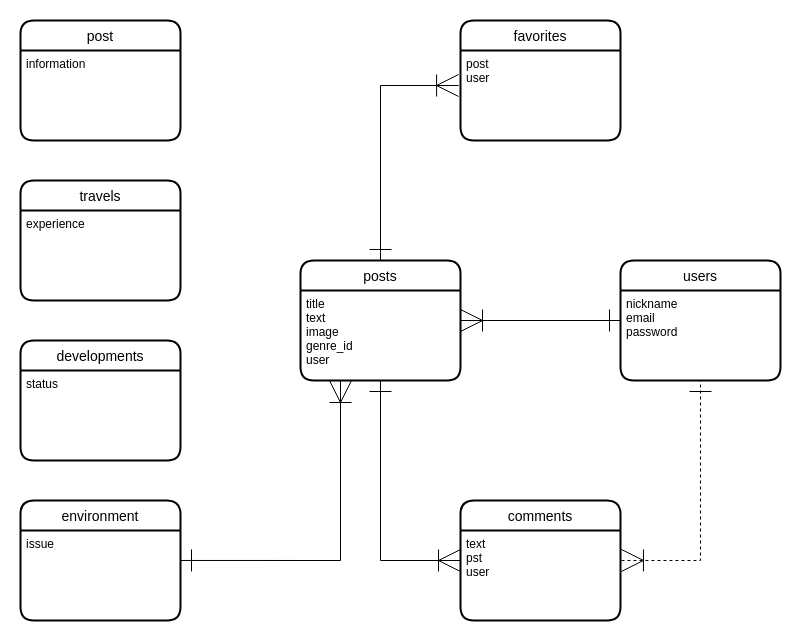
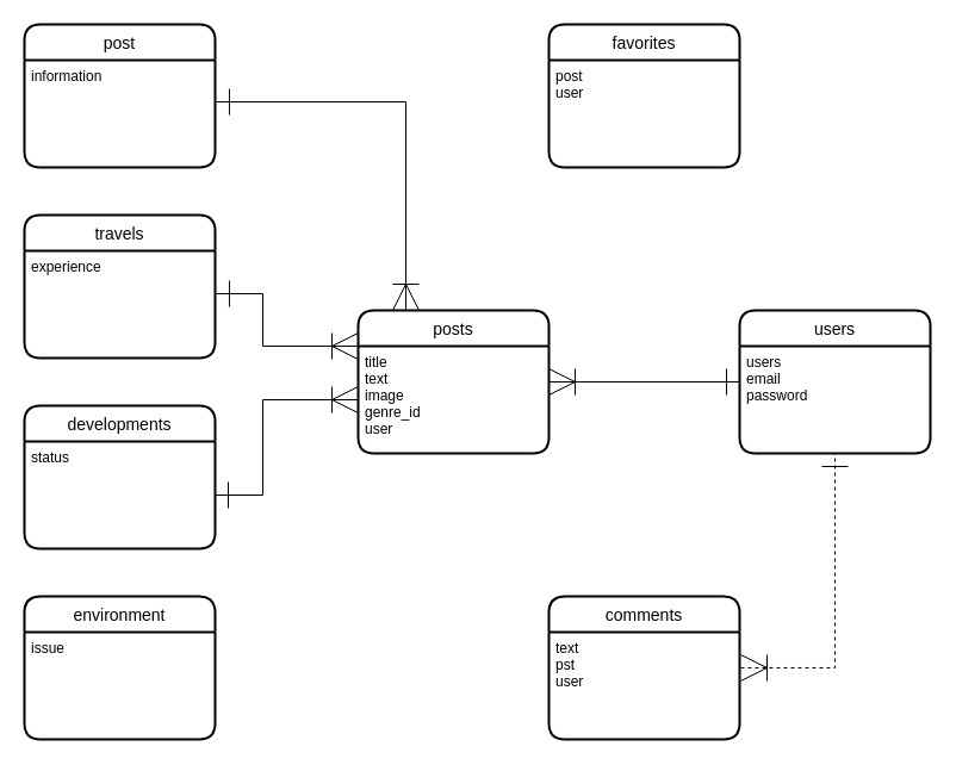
  <mxCell id="0" />
  <mxCell id="1" parent="0" />
  <mxCell id="2" value="users" style="swimlane;childLayout=stackLayout;horizontal=1;startSize=30;horizontalStack=0;rounded=1;fontSize=14;fontStyle=0;strokeWidth=2;resizeParent=0;resizeLast=1;shadow=0;dashed=0;align=center;" parent="1" vertex="1"><mxGeometry x="620" y="260" width="160" height="120" as="geometry" /></mxCell>
- <mxCell id="3" value="nickname&#10;email&#10;password" style="align=left;strokeColor=none;fillColor=none;spacingLeft=4;fontSize=12;verticalAlign=top;resizable=0;rotatable=0;part=1;" parent="2" vertex="1"><mxGeometry y="30" width="160" height="90" as="geometry" /></mxCell>
+ <mxCell id="3" value="users&#10;email&#10;password" style="align=left;strokeColor=none;fillColor=none;spacingLeft=4;fontSize=12;verticalAlign=top;resizable=0;rotatable=0;part=1;" parent="2" vertex="1"><mxGeometry y="30" width="160" height="90" as="geometry" /></mxCell>
  <mxCell id="4" value="posts" style="swimlane;childLayout=stackLayout;horizontal=1;startSize=30;horizontalStack=0;rounded=1;fontSize=14;fontStyle=0;strokeWidth=2;resizeParent=0;resizeLast=1;shadow=0;dashed=0;align=center;" parent="1" vertex="1"><mxGeometry x="300" y="260" width="160" height="120" as="geometry" /></mxCell>
  <mxCell id="5" value="title&#10;text&#10;image&#10;genre_id&#10;user" style="align=left;strokeColor=none;fillColor=none;spacingLeft=4;fontSize=12;verticalAlign=top;resizable=0;rotatable=0;part=1;" parent="4" vertex="1"><mxGeometry y="30" width="160" height="90" as="geometry" /></mxCell>
  <mxCell id="6" value="favorites" style="swimlane;childLayout=stackLayout;horizontal=1;startSize=30;horizontalStack=0;rounded=1;fontSize=14;fontStyle=0;strokeWidth=2;resizeParent=0;resizeLast=1;shadow=0;dashed=0;align=center;" parent="1" vertex="1"><mxGeometry x="460" y="20" width="160" height="120" as="geometry" /></mxCell>
  <mxCell id="7" value="post&#10;user" style="align=left;strokeColor=none;fillColor=none;spacingLeft=4;fontSize=12;verticalAlign=top;resizable=0;rotatable=0;part=1;" parent="6" vertex="1"><mxGeometry y="30" width="160" height="90" as="geometry" /></mxCell>
  <mxCell id="8" value="comments" style="swimlane;childLayout=stackLayout;horizontal=1;startSize=30;horizontalStack=0;rounded=1;fontSize=14;fontStyle=0;strokeWidth=2;resizeParent=0;resizeLast=1;shadow=0;dashed=0;align=center;" parent="1" vertex="1"><mxGeometry x="460" y="500" width="160" height="120" as="geometry" /></mxCell>
  <mxCell id="9" value="text&#10;pst&#10;user" style="align=left;strokeColor=none;fillColor=none;spacingLeft=4;fontSize=12;verticalAlign=top;resizable=0;rotatable=0;part=1;" parent="8" vertex="1"><mxGeometry y="30" width="160" height="90" as="geometry" /></mxCell>
  <mxCell id="10" value="post" style="swimlane;childLayout=stackLayout;horizontal=1;startSize=30;horizontalStack=0;rounded=1;fontSize=14;fontStyle=0;strokeWidth=2;resizeParent=0;resizeLast=1;shadow=0;dashed=0;align=center;" parent="1" vertex="1"><mxGeometry x="20" y="20" width="160" height="120" as="geometry" /></mxCell>
  <mxCell id="11" value="information" style="align=left;strokeColor=none;fillColor=none;spacingLeft=4;fontSize=12;verticalAlign=top;resizable=0;rotatable=0;part=1;" parent="10" vertex="1"><mxGeometry y="30" width="160" height="90" as="geometry" /></mxCell>
  <mxCell id="12" value="travels" style="swimlane;childLayout=stackLayout;horizontal=1;startSize=30;horizontalStack=0;rounded=1;fontSize=14;fontStyle=0;strokeWidth=2;resizeParent=0;resizeLast=1;shadow=0;dashed=0;align=center;" parent="1" vertex="1"><mxGeometry x="20" y="180" width="160" height="120" as="geometry" /></mxCell>
  <mxCell id="13" value="experience" style="align=left;strokeColor=none;fillColor=none;spacingLeft=4;fontSize=12;verticalAlign=top;resizable=0;rotatable=0;part=1;" parent="12" vertex="1"><mxGeometry y="30" width="160" height="90" as="geometry" /></mxCell>
  <mxCell id="14" value="environment" style="swimlane;childLayout=stackLayout;horizontal=1;startSize=30;horizontalStack=0;rounded=1;fontSize=14;fontStyle=0;strokeWidth=2;resizeParent=0;resizeLast=1;shadow=0;dashed=0;align=center;" parent="1" vertex="1"><mxGeometry x="20" y="500" width="160" height="120" as="geometry" /></mxCell>
  <mxCell id="15" value="issue" style="align=left;strokeColor=none;fillColor=none;spacingLeft=4;fontSize=12;verticalAlign=top;resizable=0;rotatable=0;part=1;" parent="14" vertex="1"><mxGeometry y="30" width="160" height="90" as="geometry" /></mxCell>
  <mxCell id="16" value="developments" style="swimlane;childLayout=stackLayout;horizontal=1;startSize=30;horizontalStack=0;rounded=1;fontSize=14;fontStyle=0;strokeWidth=2;resizeParent=0;resizeLast=1;shadow=0;dashed=0;align=center;" parent="1" vertex="1"><mxGeometry x="20" y="340" width="160" height="120" as="geometry" /></mxCell>
  <mxCell id="17" value="status" style="align=left;strokeColor=none;fillColor=none;spacingLeft=4;fontSize=12;verticalAlign=top;resizable=0;rotatable=0;part=1;" parent="16" vertex="1"><mxGeometry y="30" width="160" height="90" as="geometry" /></mxCell>
  <mxCell id="18" value="" style="endArrow=ERone;html=1;rounded=0;entryX=0;entryY=0.5;entryDx=0;entryDy=0;startArrow=ERoneToMany;startFill=0;endSize=20;targetPerimeterSpacing=0;sourcePerimeterSpacing=0;strokeWidth=1;jumpSize=6;endFill=0;startSize=20;" edge="1" parent="1" target="2"><mxGeometry relative="1" as="geometry"><mxPoint x="460" y="320" as="sourcePoint" /><mxPoint x="470" y="320" as="targetPoint" /></mxGeometry></mxCell>
- <mxCell id="19" value="" style="endArrow=ERone;html=1;rounded=0;entryX=0.5;entryY=0;entryDx=0;entryDy=0;startArrow=ERoneToMany;startFill=0;endSize=20;targetPerimeterSpacing=0;sourcePerimeterSpacing=0;strokeWidth=1;jumpSize=6;endFill=0;startSize=20;exitX=-0.012;exitY=0.389;exitDx=0;exitDy=0;exitPerimeter=0;" edge="1" parent="1" source="7" target="4"><mxGeometry relative="1" as="geometry"><mxPoint x="580" y="140" as="sourcePoint" /><mxPoint x="670" y="270" as="targetPoint" /><Array as="points"><mxPoint x="380" y="85" /></Array></mxGeometry></mxCell>
  <mxCell id="20" value="" style="endArrow=ERone;html=1;rounded=0;entryX=0.5;entryY=1;entryDx=0;entryDy=0;startArrow=ERoneToMany;startFill=0;endSize=20;targetPerimeterSpacing=0;sourcePerimeterSpacing=0;strokeWidth=1;jumpSize=6;endFill=0;startSize=20;exitX=1.006;exitY=0.333;exitDx=0;exitDy=0;exitPerimeter=0;dashed=1;" edge="1" parent="1" source="9" target="3"><mxGeometry relative="1" as="geometry"><mxPoint x="470" y="330" as="sourcePoint" /><mxPoint x="630" y="330" as="targetPoint" /><Array as="points"><mxPoint x="700" y="560" /></Array></mxGeometry></mxCell>
- <mxCell id="21" value="" style="endArrow=ERone;html=1;rounded=0;entryX=0.5;entryY=1;entryDx=0;entryDy=0;startArrow=ERoneToMany;startFill=0;endSize=20;targetPerimeterSpacing=0;sourcePerimeterSpacing=0;strokeWidth=1;jumpSize=6;endFill=0;startSize=20;exitX=0;exitY=0.5;exitDx=0;exitDy=0;" edge="1" parent="1" source="8" target="5"><mxGeometry relative="1" as="geometry"><mxPoint x="630" y="577.98" as="sourcePoint" /><mxPoint x="710" y="390" as="targetPoint" /><Array as="points"><mxPoint x="380" y="560" /></Array></mxGeometry></mxCell>
- <mxCell id="25" value="" style="endArrow=ERone;html=1;rounded=0;entryX=1;entryY=0.333;entryDx=0;entryDy=0;startArrow=ERoneToMany;startFill=0;endSize=20;targetPerimeterSpacing=0;sourcePerimeterSpacing=0;strokeWidth=1;jumpSize=6;endFill=0;startSize=20;exitX=0.25;exitY=1;exitDx=0;exitDy=0;entryPerimeter=0;" edge="1" parent="1" source="5" target="15"><mxGeometry relative="1" as="geometry"><mxPoint x="310" y="345" as="sourcePoint" /><mxPoint x="190" y="425" as="targetPoint" /><Array as="points"><mxPoint x="340" y="560" /></Array></mxGeometry></mxCell>
+ <mxCell id="22" value="" style="endArrow=ERone;html=1;rounded=0;entryX=1.006;entryY=0.389;entryDx=0;entryDy=0;startArrow=ERoneToMany;startFill=0;endSize=20;targetPerimeterSpacing=0;sourcePerimeterSpacing=0;strokeWidth=1;jumpSize=6;endFill=0;startSize=20;exitX=0.25;exitY=0;exitDx=0;exitDy=0;entryPerimeter=0;" edge="1" parent="1" source="4" target="11"><mxGeometry relative="1" as="geometry"><mxPoint x="470" y="105" as="sourcePoint" /><mxPoint x="390" y="270" as="targetPoint" /><Array as="points"><mxPoint x="340" y="85" /></Array></mxGeometry></mxCell>
+ <mxCell id="23" value="" style="endArrow=ERone;html=1;rounded=0;entryX=1.006;entryY=0.4;entryDx=0;entryDy=0;startArrow=ERoneToMany;startFill=0;endSize=20;targetPerimeterSpacing=0;sourcePerimeterSpacing=0;strokeWidth=1;jumpSize=6;endFill=0;startSize=20;exitX=0;exitY=0.25;exitDx=0;exitDy=0;entryPerimeter=0;" edge="1" parent="1" source="4" target="13"><mxGeometry relative="1" as="geometry"><mxPoint x="350" y="270" as="sourcePoint" /><mxPoint x="193.04" y="95.01" as="targetPoint" /><Array as="points"><mxPoint x="220" y="290" /><mxPoint x="220" y="246" /></Array></mxGeometry></mxCell>
+ <mxCell id="24" value="" style="endArrow=ERone;html=1;rounded=0;entryX=1;entryY=0.5;entryDx=0;entryDy=0;startArrow=ERoneToMany;startFill=0;endSize=20;targetPerimeterSpacing=0;sourcePerimeterSpacing=0;strokeWidth=1;jumpSize=6;endFill=0;startSize=20;exitX=0;exitY=0.5;exitDx=0;exitDy=0;" edge="1" parent="1" source="5" target="17"><mxGeometry relative="1" as="geometry"><mxPoint x="310" y="300" as="sourcePoint" /><mxPoint x="190.96" y="256" as="targetPoint" /><Array as="points"><mxPoint x="220" y="335" /><mxPoint x="220" y="415" /></Array></mxGeometry></mxCell>
